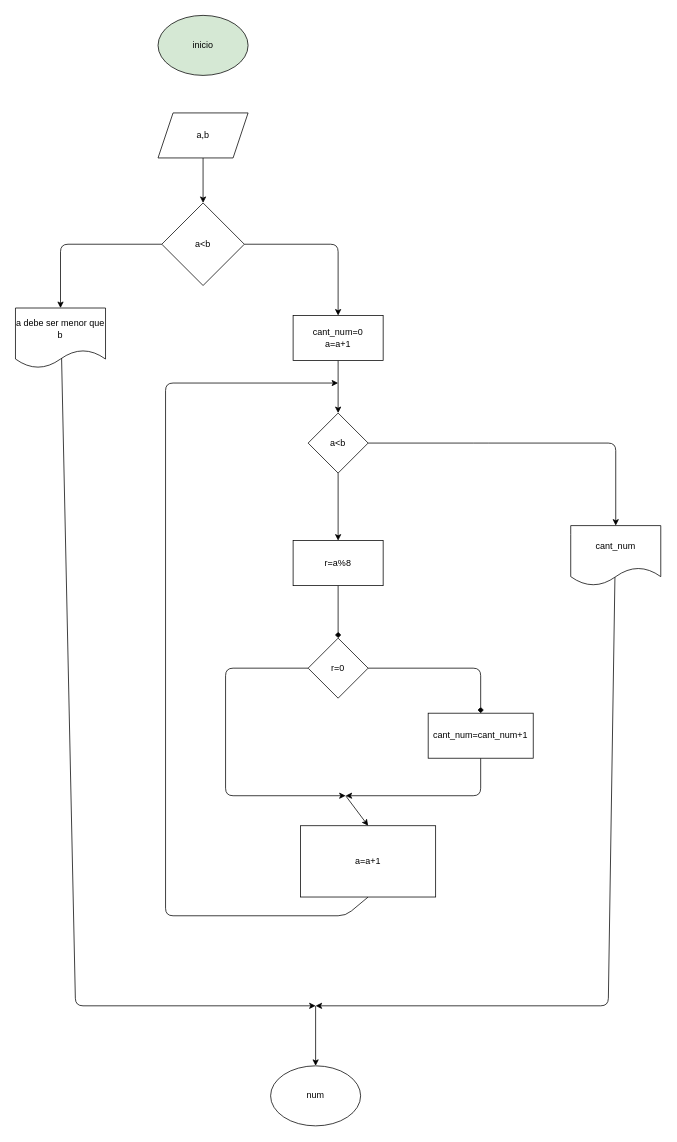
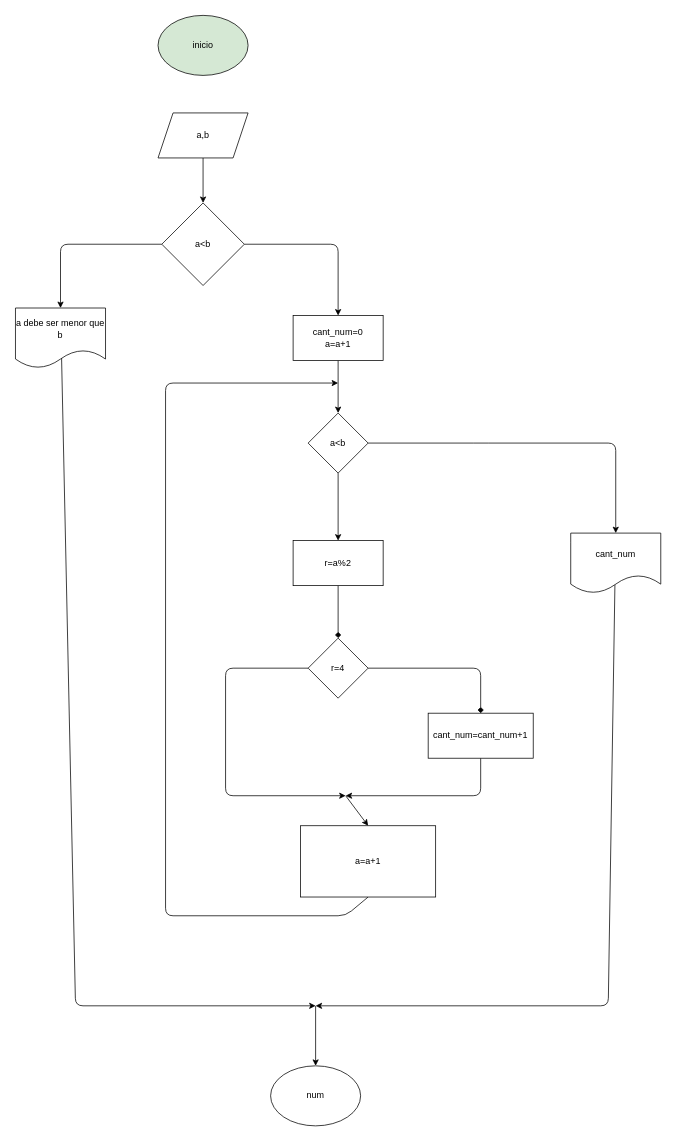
  <mxCell id="0" />
  <mxCell id="1" parent="0" />
  <mxCell id="2" value="inicio" style="ellipse;whiteSpace=wrap;html=1;fillColor=#d5e8d4;" parent="1" vertex="1"><mxGeometry x="210" y="20" width="120" height="80" as="geometry" /></mxCell>
  <mxCell id="3" value="" style="edgeStyle=none;html=1;" parent="1" source="4" target="7" edge="1"><mxGeometry relative="1" as="geometry" /></mxCell>
  <mxCell id="4" value="a,b" style="shape=parallelogram;perimeter=parallelogramPerimeter;whiteSpace=wrap;html=1;fixedSize=1;" parent="1" vertex="1"><mxGeometry x="210" y="150" width="120" height="60" as="geometry" /></mxCell>
  <mxCell id="5" style="edgeStyle=none;html=1;exitX=1;exitY=0.5;exitDx=0;exitDy=0;entryX=0.5;entryY=0;entryDx=0;entryDy=0;" parent="1" source="7" target="11" edge="1"><mxGeometry relative="1" as="geometry"><Array as="points"><mxPoint x="450" y="325" /></Array></mxGeometry></mxCell>
  <mxCell id="6" style="edgeStyle=none;html=1;exitX=0;exitY=0.5;exitDx=0;exitDy=0;entryX=0.5;entryY=0;entryDx=0;entryDy=0;" parent="1" source="7" target="9" edge="1"><mxGeometry relative="1" as="geometry"><Array as="points"><mxPoint x="80" y="325" /></Array></mxGeometry></mxCell>
  <mxCell id="7" value="a&amp;lt;b" style="rhombus;whiteSpace=wrap;html=1;" parent="1" vertex="1"><mxGeometry x="215" y="270" width="110" height="110" as="geometry" /></mxCell>
  <mxCell id="8" style="edgeStyle=none;html=1;exitX=0.5;exitY=0;exitDx=0;exitDy=0;" parent="1" source="9" edge="1"><mxGeometry relative="1" as="geometry"><mxPoint x="420" y="1340" as="targetPoint" /><Array as="points"><mxPoint x="100" y="1340" /></Array></mxGeometry></mxCell>
  <mxCell id="9" value="a debe ser menor que b" style="shape=document;whiteSpace=wrap;html=1;boundedLbl=1;" parent="1" vertex="1"><mxGeometry x="20" y="410" width="120" height="80" as="geometry" /></mxCell>
  <mxCell id="10" value="" style="edgeStyle=none;html=1;" parent="1" source="11" target="14" edge="1"><mxGeometry relative="1" as="geometry" /></mxCell>
  <mxCell id="11" value="cant_num=0&lt;br&gt;a=a+1" style="rounded=0;whiteSpace=wrap;html=1;" parent="1" vertex="1"><mxGeometry x="390" y="420" width="120" height="60" as="geometry" /></mxCell>
  <mxCell id="12" value="" style="edgeStyle=none;html=1;" parent="1" source="14" edge="1"><mxGeometry relative="1" as="geometry"><mxPoint x="450" y="720" as="targetPoint" /></mxGeometry></mxCell>
  <mxCell id="13" style="edgeStyle=none;html=1;exitX=1;exitY=0.5;exitDx=0;exitDy=0;entryX=0.5;entryY=0;entryDx=0;entryDy=0;" parent="1" source="14" target="16" edge="1"><mxGeometry relative="1" as="geometry"><Array as="points"><mxPoint x="640" y="590" /><mxPoint x="820" y="590" /></Array></mxGeometry></mxCell>
  <mxCell id="14" value="a&amp;lt;b" style="rhombus;whiteSpace=wrap;html=1;" parent="1" vertex="1"><mxGeometry x="410" y="550" width="80" height="80" as="geometry" /></mxCell>
  <mxCell id="15" style="edgeStyle=none;html=1;exitX=0.5;exitY=0;exitDx=0;exitDy=0;" edge="1" parent="1" source="16"><mxGeometry relative="1" as="geometry"><mxPoint x="420" y="1340" as="targetPoint" /><Array as="points"><mxPoint x="810" y="1340" /></Array></mxGeometry></mxCell>
- <mxCell id="16" value="cant_num" style="shape=document;whiteSpace=wrap;html=1;boundedLbl=1;" parent="1" vertex="1"><mxGeometry x="760" y="700" width="120" height="80" as="geometry" /></mxCell>
+ <mxCell id="16" value="cant_num" style="shape=document;whiteSpace=wrap;html=1;boundedLbl=1;" parent="1" vertex="1"><mxGeometry x="760" y="710" width="120" height="80" as="geometry" /></mxCell>
  <mxCell id="17" value="" style="edgeStyle=none;html=1;endArrow=diamond;" edge="1" parent="1" source="18" target="21"><mxGeometry relative="1" as="geometry" /></mxCell>
- <mxCell id="18" value="r=a%8" style="rounded=0;whiteSpace=wrap;html=1;" vertex="1" parent="1"><mxGeometry x="390" y="720" width="120" height="60" as="geometry" /></mxCell>
+ <mxCell id="18" value="r=a%2" style="rounded=0;whiteSpace=wrap;html=1;" vertex="1" parent="1"><mxGeometry x="390" y="720" width="120" height="60" as="geometry" /></mxCell>
  <mxCell id="19" style="edgeStyle=none;html=1;exitX=1;exitY=0.5;exitDx=0;exitDy=0;entryX=0.5;entryY=0;entryDx=0;entryDy=0;endArrow=diamond;" edge="1" parent="1" source="21" target="23"><mxGeometry relative="1" as="geometry"><Array as="points"><mxPoint x="640" y="890" /></Array></mxGeometry></mxCell>
  <mxCell id="20" style="edgeStyle=none;html=1;exitX=0;exitY=0.5;exitDx=0;exitDy=0;" edge="1" parent="1" source="21"><mxGeometry relative="1" as="geometry"><mxPoint x="460" y="1060" as="targetPoint" /><Array as="points"><mxPoint x="300" y="890" /><mxPoint x="300" y="1060" /></Array></mxGeometry></mxCell>
- <mxCell id="21" value="r=0" style="rhombus;whiteSpace=wrap;html=1;" vertex="1" parent="1"><mxGeometry x="410" y="850" width="80" height="80" as="geometry" /></mxCell>
+ <mxCell id="21" value="r=4" style="rhombus;whiteSpace=wrap;html=1;" vertex="1" parent="1"><mxGeometry x="410" y="850" width="80" height="80" as="geometry" /></mxCell>
  <mxCell id="22" style="edgeStyle=none;html=1;exitX=0.5;exitY=1;exitDx=0;exitDy=0;" edge="1" parent="1" source="23"><mxGeometry relative="1" as="geometry"><mxPoint x="460" y="1060" as="targetPoint" /><Array as="points"><mxPoint x="640" y="1060" /></Array></mxGeometry></mxCell>
  <mxCell id="23" value="cant_num=cant_num+1" style="rounded=0;whiteSpace=wrap;html=1;" vertex="1" parent="1"><mxGeometry x="570" y="950" width="140" height="60" as="geometry" /></mxCell>
  <mxCell id="24" style="edgeStyle=none;html=1;exitX=0.5;exitY=1;exitDx=0;exitDy=0;" edge="1" parent="1" source="25"><mxGeometry relative="1" as="geometry"><mxPoint x="450" y="510" as="targetPoint" /><Array as="points"><mxPoint x="460" y="1220" /><mxPoint x="220" y="1220" /><mxPoint x="220" y="510" /></Array></mxGeometry></mxCell>
  <mxCell id="25" value="a=a+1" style="rounded=0;whiteSpace=wrap;html=1;" vertex="1" parent="1"><mxGeometry x="400" y="1100" width="180" height="95" as="geometry" /></mxCell>
  <mxCell id="26" value="" style="endArrow=classic;html=1;entryX=0.5;entryY=0;entryDx=0;entryDy=0;" edge="1" parent="1" target="25"><mxGeometry width="50" height="50" relative="1" as="geometry"><mxPoint x="460" y="1060" as="sourcePoint" /><mxPoint x="620" y="1020" as="targetPoint" /></mxGeometry></mxCell>
  <mxCell id="27" value="num" style="ellipse;whiteSpace=wrap;html=1;" vertex="1" parent="1"><mxGeometry x="360" y="1420" width="120" height="80" as="geometry" /></mxCell>
  <mxCell id="28" value="" style="endArrow=classic;html=1;entryX=0.5;entryY=0;entryDx=0;entryDy=0;" edge="1" parent="1" target="27"><mxGeometry width="50" height="50" relative="1" as="geometry"><mxPoint x="420" y="1340" as="sourcePoint" /><mxPoint x="540" y="1390" as="targetPoint" /></mxGeometry></mxCell>
